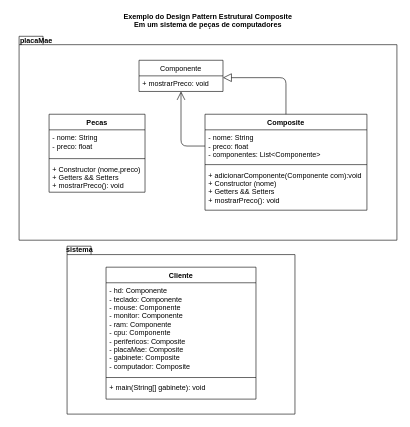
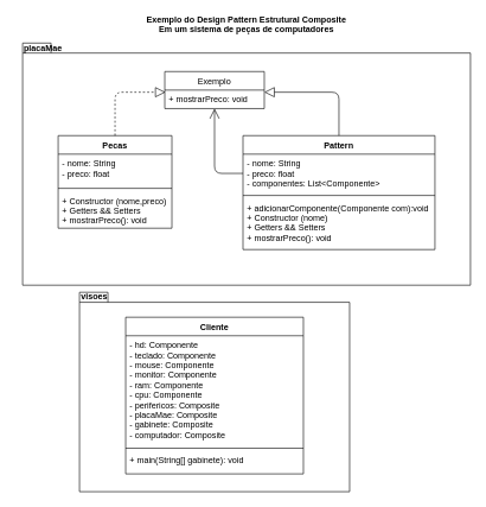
  <mxCell id="0" />
  <mxCell id="1" parent="0" />
  <mxCell id="2" value="" style="shape=folder;fontStyle=1;spacingTop=10;tabWidth=40;tabHeight=14;tabPosition=left;html=1;" vertex="1" parent="1"><mxGeometry x="31" y="60" width="630" height="340" as="geometry" /></mxCell>
  <mxCell id="3" value="" style="shape=folder;fontStyle=1;spacingTop=10;tabWidth=40;tabHeight=14;tabPosition=left;html=1;" vertex="1" parent="1"><mxGeometry x="111" y="410" width="380" height="280" as="geometry" /></mxCell>
  <mxCell id="4" value="Pecas" style="swimlane;fontStyle=1;align=center;verticalAlign=top;childLayout=stackLayout;horizontal=1;startSize=26;horizontalStack=0;resizeParent=1;resizeParentMax=0;resizeLast=0;collapsible=1;marginBottom=0;" vertex="1" parent="1"><mxGeometry x="81" y="190" width="160" height="130" as="geometry" /></mxCell>
  <mxCell id="5" value="- nome: String&#10;- preco: float" style="text;strokeColor=none;fillColor=none;align=left;verticalAlign=top;spacingLeft=4;spacingRight=4;overflow=hidden;rotatable=0;points=[[0,0.5],[1,0.5]];portConstraint=eastwest;" vertex="1" parent="4"><mxGeometry y="26" width="160" height="44" as="geometry" /></mxCell>
  <mxCell id="6" value="" style="line;strokeWidth=1;fillColor=none;align=left;verticalAlign=middle;spacingTop=-1;spacingLeft=3;spacingRight=3;rotatable=0;labelPosition=right;points=[];portConstraint=eastwest;" vertex="1" parent="4"><mxGeometry y="70" width="160" height="8" as="geometry" /></mxCell>
  <mxCell id="7" value="+ Constructor (nome,preco)&#10;+ Getters &amp;&amp; Setters&#10;+ mostrarPreco(): void" style="text;strokeColor=none;fillColor=none;align=left;verticalAlign=top;spacingLeft=4;spacingRight=4;overflow=hidden;rotatable=0;points=[[0,0.5],[1,0.5]];portConstraint=eastwest;" vertex="1" parent="4"><mxGeometry y="78" width="160" height="52" as="geometry" /></mxCell>
- <mxCell id="8" value="Componente" style="swimlane;fontStyle=0;childLayout=stackLayout;horizontal=1;startSize=26;fillColor=none;horizontalStack=0;resizeParent=1;resizeParentMax=0;resizeLast=0;collapsible=1;marginBottom=0;" vertex="1" parent="1"><mxGeometry x="231" y="100" width="140" height="52" as="geometry" /></mxCell>
+ <mxCell id="8" value="Exemplo" style="swimlane;fontStyle=0;childLayout=stackLayout;horizontal=1;startSize=26;fillColor=none;horizontalStack=0;resizeParent=1;resizeParentMax=0;resizeLast=0;collapsible=1;marginBottom=0;" vertex="1" parent="1"><mxGeometry x="231" y="100" width="140" height="52" as="geometry" /></mxCell>
  <mxCell id="9" value="+ mostrarPreco: void" style="text;strokeColor=none;fillColor=none;align=left;verticalAlign=top;spacingLeft=4;spacingRight=4;overflow=hidden;rotatable=0;points=[[0,0.5],[1,0.5]];portConstraint=eastwest;" vertex="1" parent="8"><mxGeometry y="26" width="140" height="26" as="geometry" /></mxCell>
- <mxCell id="10" value="Composite" style="swimlane;fontStyle=1;align=center;verticalAlign=top;childLayout=stackLayout;horizontal=1;startSize=26;horizontalStack=0;resizeParent=1;resizeParentMax=0;resizeLast=0;collapsible=1;marginBottom=0;" vertex="1" parent="1"><mxGeometry x="341" y="190" width="270" height="160" as="geometry" /></mxCell>
+ <mxCell id="10" value="Pattern" style="swimlane;fontStyle=1;align=center;verticalAlign=top;childLayout=stackLayout;horizontal=1;startSize=26;horizontalStack=0;resizeParent=1;resizeParentMax=0;resizeLast=0;collapsible=1;marginBottom=0;" vertex="1" parent="1"><mxGeometry x="341" y="190" width="270" height="160" as="geometry" /></mxCell>
  <mxCell id="11" value="- nome: String&#10;- preco: float&#10;- componentes: List&lt;Componente&gt;" style="text;strokeColor=none;fillColor=none;align=left;verticalAlign=top;spacingLeft=4;spacingRight=4;overflow=hidden;rotatable=0;points=[[0,0.5],[1,0.5]];portConstraint=eastwest;" vertex="1" parent="10"><mxGeometry y="26" width="270" height="54" as="geometry" /></mxCell>
  <mxCell id="12" value="" style="line;strokeWidth=1;fillColor=none;align=left;verticalAlign=middle;spacingTop=-1;spacingLeft=3;spacingRight=3;rotatable=0;labelPosition=right;points=[];portConstraint=eastwest;" vertex="1" parent="10"><mxGeometry y="80" width="270" height="8" as="geometry" /></mxCell>
  <mxCell id="13" value="+ adicionarComponente(Componente com):void&#10;+ Constructor (nome)&#10;+ Getters &amp;&amp; Setters&#10;+ mostrarPreco(): void" style="text;strokeColor=none;fillColor=none;align=left;verticalAlign=top;spacingLeft=4;spacingRight=4;overflow=hidden;rotatable=0;points=[[0,0.5],[1,0.5]];portConstraint=eastwest;" vertex="1" parent="10"><mxGeometry y="88" width="270" height="72" as="geometry" /></mxCell>
+ <mxCell id="14" value="" style="endArrow=block;dashed=1;endFill=0;endSize=12;html=1;edgeStyle=orthogonalEdgeStyle;entryX=0.007;entryY=0.115;entryDx=0;entryDy=0;entryPerimeter=0;exitX=0.5;exitY=0;exitDx=0;exitDy=0;" edge="1" parent="1" source="4" target="9"><mxGeometry width="160" relative="1" as="geometry"><mxPoint x="71" y="190" as="sourcePoint" /><mxPoint x="391" y="230" as="targetPoint" /></mxGeometry></mxCell>
  <mxCell id="15" value="" style="endArrow=block;dashed=0;endFill=0;endSize=12;html=1;edgeStyle=orthogonalEdgeStyle;entryX=1;entryY=0.115;entryDx=0;entryDy=0;entryPerimeter=0;exitX=0.5;exitY=0;exitDx=0;exitDy=0;" edge="1" parent="1" source="10" target="9"><mxGeometry width="160" relative="1" as="geometry"><mxPoint x="81" y="200" as="sourcePoint" /><mxPoint x="241.98" y="108.99" as="targetPoint" /></mxGeometry></mxCell>
  <mxCell id="16" value="" style="endArrow=open;endFill=1;endSize=12;html=1;exitX=0;exitY=0.5;exitDx=0;exitDy=0;edgeStyle=orthogonalEdgeStyle;" edge="1" parent="1" source="11" target="8"><mxGeometry width="160" relative="1" as="geometry"><mxPoint x="231" y="230" as="sourcePoint" /><mxPoint x="301" y="130" as="targetPoint" /></mxGeometry></mxCell>
  <mxCell id="17" value="Cliente" style="swimlane;fontStyle=1;align=center;verticalAlign=top;childLayout=stackLayout;horizontal=1;startSize=26;horizontalStack=0;resizeParent=1;resizeParentMax=0;resizeLast=0;collapsible=1;marginBottom=0;" vertex="1" parent="1"><mxGeometry x="176" y="445" width="250" height="220" as="geometry" /></mxCell>
  <mxCell id="18" value="- hd: Componente&#10;- teclado: Componente&#10;- mouse: Componente&#10;- monitor: Componente&#10;- ram: Componente&#10;- cpu: Componente&#10;- perifericos: Composite&#10;- placaMae: Composite&#10;- gabinete: Composite&#10;- computador: Composite&#10;" style="text;strokeColor=none;fillColor=none;align=left;verticalAlign=top;spacingLeft=4;spacingRight=4;overflow=hidden;rotatable=0;points=[[0,0.5],[1,0.5]];portConstraint=eastwest;" vertex="1" parent="17"><mxGeometry y="26" width="250" height="154" as="geometry" /></mxCell>
  <mxCell id="19" value="" style="line;strokeWidth=1;fillColor=none;align=left;verticalAlign=middle;spacingTop=-1;spacingLeft=3;spacingRight=3;rotatable=0;labelPosition=right;points=[];portConstraint=eastwest;" vertex="1" parent="17"><mxGeometry y="180" width="250" height="8" as="geometry" /></mxCell>
  <mxCell id="20" value="+ main(String[] gabinete): void" style="text;strokeColor=none;fillColor=none;align=left;verticalAlign=top;spacingLeft=4;spacingRight=4;overflow=hidden;rotatable=0;points=[[0,0.5],[1,0.5]];portConstraint=eastwest;" vertex="1" parent="17"><mxGeometry y="188" width="250" height="32" as="geometry" /></mxCell>
  <mxCell id="21" value="Exemplo do Design Pattern Estrutural Composite&#10;Em um sistema de peças de computadores" style="text;align=center;fontStyle=1;verticalAlign=middle;spacingLeft=3;spacingRight=3;strokeColor=none;rotatable=0;points=[[0,0.5],[1,0.5]];portConstraint=eastwest;" vertex="1" parent="1"><mxGeometry x="306" y="20" width="80" height="26" as="geometry" /></mxCell>
  <mxCell id="22" value="placaMae" style="text;align=center;fontStyle=1;verticalAlign=middle;spacingLeft=3;spacingRight=3;strokeColor=none;rotatable=0;points=[[0,0.5],[1,0.5]];portConstraint=eastwest;" vertex="1" parent="1"><mxGeometry x="20" y="53" width="80" height="26" as="geometry" /></mxCell>
- <mxCell id="23" value="sistema" style="text;align=center;fontStyle=1;verticalAlign=middle;spacingLeft=3;spacingRight=3;strokeColor=none;rotatable=0;points=[[0,0.5],[1,0.5]];portConstraint=eastwest;" vertex="1" parent="1"><mxGeometry x="92" y="403" width="80" height="26" as="geometry" /></mxCell>
+ <mxCell id="23" value="visoes" style="text;align=center;fontStyle=1;verticalAlign=middle;spacingLeft=3;spacingRight=3;strokeColor=none;rotatable=0;points=[[0,0.5],[1,0.5]];portConstraint=eastwest;" vertex="1" parent="1"><mxGeometry x="92" y="403" width="80" height="26" as="geometry" /></mxCell>
